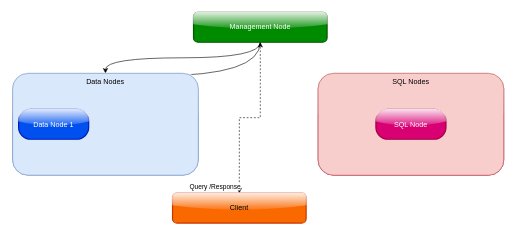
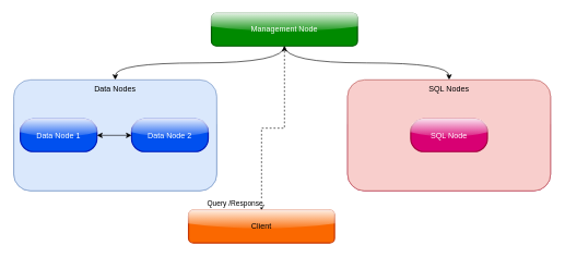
  <mxCell id="0" />
  <mxCell id="1" parent="0" />
  <mxCell id="2" style="edgeStyle=orthogonalEdgeStyle;rounded=0;orthogonalLoop=1;jettySize=auto;html=1;exitX=0.5;exitY=1;exitDx=0;exitDy=0;entryX=0.5;entryY=0;entryDx=0;entryDy=0;curved=1;" edge="1" parent="1" source="4" target="6"><mxGeometry relative="1" as="geometry" /></mxCell>
- <mxCell id="3" style="edgeStyle=orthogonalEdgeStyle;rounded=0;orthogonalLoop=1;jettySize=auto;html=1;exitX=0.5;exitY=1;exitDx=0;exitDy=0;curved=1;" edge="1" parent="1" source="4" target="7"><mxGeometry relative="1" as="geometry" /></mxCell>
+ <mxCell id="3" style="edgeStyle=orthogonalEdgeStyle;rounded=0;orthogonalLoop=1;jettySize=auto;html=1;exitX=0.5;exitY=1;exitDx=0;exitDy=0;entryX=0.5;entryY=0;entryDx=0;entryDy=0;curved=1;" edge="1" parent="1" source="4" target="11"><mxGeometry relative="1" as="geometry" /></mxCell>
  <mxCell id="4" value="Management Node" style="whiteSpace=wrap;strokeWidth=2;rounded=1;glass=1;fillColor=#008a00;strokeColor=#005700;fontColor=#ffffff;" parent="1" vertex="1"><mxGeometry x="322" y="20" width="223" height="50" as="geometry" /></mxCell>
  <mxCell id="5" value="" style="group;fillColor=#dae8fc;strokeColor=#6c8ebf;rounded=1;glass=1;" vertex="1" connectable="0" parent="1"><mxGeometry y="122" width="310" height="170" as="geometry" x="20" /></mxCell>
  <mxCell id="6" value="Data Nodes" style="whiteSpace=wrap;html=1;rounded=1;glass=0;horizontal=1;verticalAlign=top;fillColor=#dae8fc;strokeColor=#6c8ebf;" vertex="1" parent="5"><mxGeometry width="310" height="170" as="geometry" /></mxCell>
  <mxCell id="7" value="Data Node 1" style="rounded=1;arcSize=40;strokeWidth=2;fillColor=#0050ef;fontColor=#ffffff;strokeColor=#001DBC;glass=1;" parent="5" vertex="1"><mxGeometry x="10" y="60" width="117" height="50" as="geometry" /></mxCell>
+ <mxCell id="8" value="Data Node 2" style="rounded=1;arcSize=40;strokeWidth=2;fillColor=#0050ef;fontColor=#ffffff;strokeColor=#001DBC;glass=1;" parent="5" vertex="1"><mxGeometry x="180" y="60" width="117" height="50" as="geometry" /></mxCell>
+ <mxCell id="9" style="edgeStyle=orthogonalEdgeStyle;rounded=0;orthogonalLoop=1;jettySize=auto;html=1;exitX=1;exitY=0.5;exitDx=0;exitDy=0;entryX=0;entryY=0.5;entryDx=0;entryDy=0;startArrow=classic;startFill=1;" edge="1" parent="5" source="7" target="8"><mxGeometry relative="1" as="geometry" /></mxCell>
  <mxCell id="10" value="" style="group;fillColor=#d80073;strokeColor=#A50040;rounded=1;glass=1;fontColor=#ffffff;" vertex="1" connectable="0" parent="1"><mxGeometry x="530" y="122" width="310" height="170" as="geometry" /></mxCell>
  <mxCell id="11" value="SQL Nodes" style="whiteSpace=wrap;html=1;rounded=1;glass=0;horizontal=1;verticalAlign=top;fillColor=#f8cecc;strokeColor=#b85450;" vertex="1" parent="10"><mxGeometry width="310" height="170" as="geometry" /></mxCell>
  <mxCell id="12" value="SQL Node" style="rounded=1;arcSize=40;strokeWidth=2;fillColor=#d80073;fontColor=#ffffff;strokeColor=#A50040;glass=1;" vertex="1" parent="10"><mxGeometry x="96.5" y="60" width="117" height="50" as="geometry" /></mxCell>
  <mxCell id="13" style="edgeStyle=orthogonalEdgeStyle;rounded=0;orthogonalLoop=1;jettySize=auto;html=1;exitX=0.5;exitY=0;exitDx=0;exitDy=0;entryX=0.5;entryY=1;entryDx=0;entryDy=0;startArrow=classic;startFill=1;dashed=1;" edge="1" parent="1" source="15" target="4"><mxGeometry relative="1" as="geometry" /></mxCell>
  <mxCell id="14" value="Query /Response" style="edgeLabel;html=1;align=center;verticalAlign=middle;resizable=0;points=[];" vertex="1" connectable="0" parent="13"><mxGeometry x="-0.007" y="-4" relative="1" as="geometry"><mxPoint x="-57" y="110" as="offset" /></mxGeometry></mxCell>
  <mxCell id="15" value="Client" style="whiteSpace=wrap;strokeWidth=2;rounded=1;glass=1;fillColor=#fa6800;strokeColor=#C73500;fontColor=#000000;" vertex="1" parent="1"><mxGeometry x="287" y="322" width="223" height="50" as="geometry" /></mxCell>
